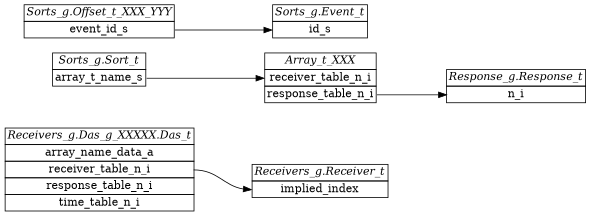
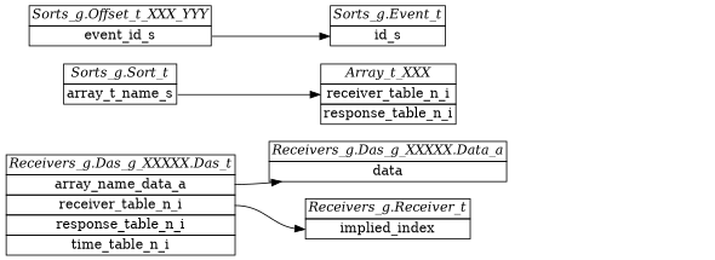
  digraph {
    rankdir=LR
    node [shape=plain]
    edge [headport=implied_index]
    n1 [label=< <table border="0" cellborder="1" cellspacing="0"> <tr><td><i>Receivers_g.Receiver_t</i></td></tr> <tr><td port="implied_index">implied_index</td></tr> </table>>]
-   n2 [label=< <table border="0" cellborder="1" cellspacing="0"> <tr><td><i>Response_g.Response_t</i></td></tr> <tr><td port="n_i">n_i</td></tr> </table>>]
    n3 [label=< <table border="0" cellborder="1" cellspacing="0"> <tr><td><i>Sorts_g.Event_t</i></td></tr> <tr><td port="id_s">id_s</td></tr> </table>>]
+   n4 [label=< <table border="0" cellborder="1" cellspacing="0"> <tr><td><i>Receivers_g.Das_g_XXXXX.Data_a</i></td></tr> <tr><td port="data">data</td></tr> </table>>]
    n5 [label=< <table border="0" cellborder="1" cellspacing="0"> <tr><td><i>Receivers_g.Das_g_XXXXX.Das_t</i></td></tr> <tr><td port="array_name_data_a">array_name_data_a</td></tr> <tr><td port="receiver_table_n_i">receiver_table_n_i</td></tr> <tr><td port="response_table_n_i">response_table_n_i</td></tr> <tr><td port="time_table_n_i">time_table_n_i</td></tr> </table>>]
    n6 [label=< <table border="0" cellborder="1" cellspacing="0"> <tr><td><i>Array_t_XXX</i></td></tr> <tr><td port="receiver_table_n_i">receiver_table_n_i</td></tr> <tr><td port="response_table_n_i">response_table_n_i</td></tr> </table>>]
    n7 [label=< <table border="0" cellborder="1" cellspacing="0"> <tr><td><i>Sorts_g.Offset_t_XXX_YYY</i></td></tr> <tr><td port="event_id_s">event_id_s</td></tr> </table>>]
    n8 [label=< <table border="0" cellborder="1" cellspacing="0"> <tr><td><i>Sorts_g.Sort_t</i></td></tr> <tr><td port="array_t_name_s">array_t_name_s</td></tr> </table>>]
    n5 -> n1 [tailport=receiver_table_n_i]
-   n6 -> n2 [headport=n_i tailport=response_table_n_i]
+   n5 -> n4 [tailport=array_name_data_a]
    n7 -> n3 [headport=id_s tailport=event_id_s]
    n8 -> n6 [headport=receiver_table_n_i tailport=array_t_name_s]
  }
